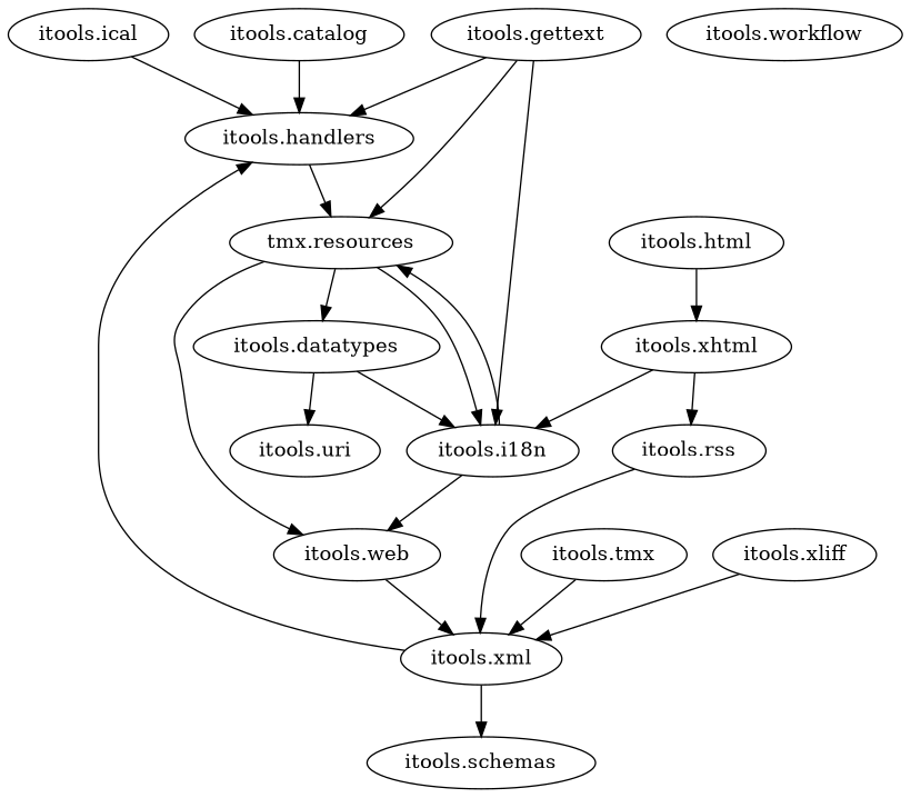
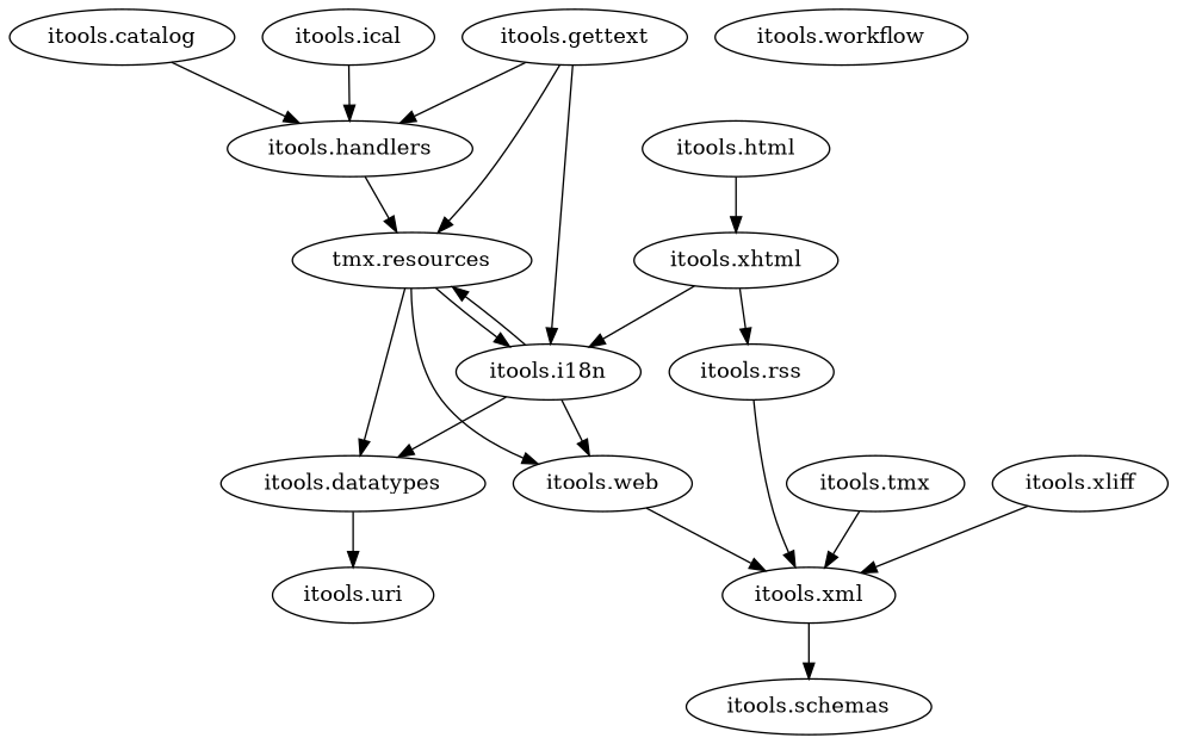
  digraph {
    "itools.catalog"
    "itools.handlers"
    n3 [label="tmx.resources"]
    "itools.datatypes"
    "itools.i18n"
    "itools.web"
    "itools.uri"
    "itools.xml"
    "itools.gettext"
    "itools.html"
    "itools.xhtml"
    "itools.rss"
    "itools.schemas"
    "itools.ical"
    "itools.tmx"
    "itools.workflow"
    "itools.xliff"
    "itools.catalog" -> "itools.handlers"
    "itools.handlers" -> n3
    n3 -> "itools.datatypes"
    n3 -> "itools.i18n"
    n3 -> "itools.web"
-   "itools.datatypes" -> "itools.i18n"
+   "itools.i18n" -> "itools.datatypes"
    "itools.datatypes" -> "itools.uri"
    "itools.i18n" -> n3
    "itools.i18n" -> "itools.web"
    "itools.web" -> "itools.xml"
-   "itools.xml" -> "itools.handlers"
    "itools.xml" -> "itools.schemas"
    "itools.gettext" -> "itools.handlers"
    "itools.gettext" -> n3
    "itools.gettext" -> "itools.i18n"
    "itools.html" -> "itools.xhtml"
    "itools.xhtml" -> "itools.i18n"
    "itools.xhtml" -> "itools.rss"
    "itools.rss" -> "itools.xml"
    "itools.ical" -> "itools.handlers"
    "itools.tmx" -> "itools.xml"
    "itools.xliff" -> "itools.xml"
  }
